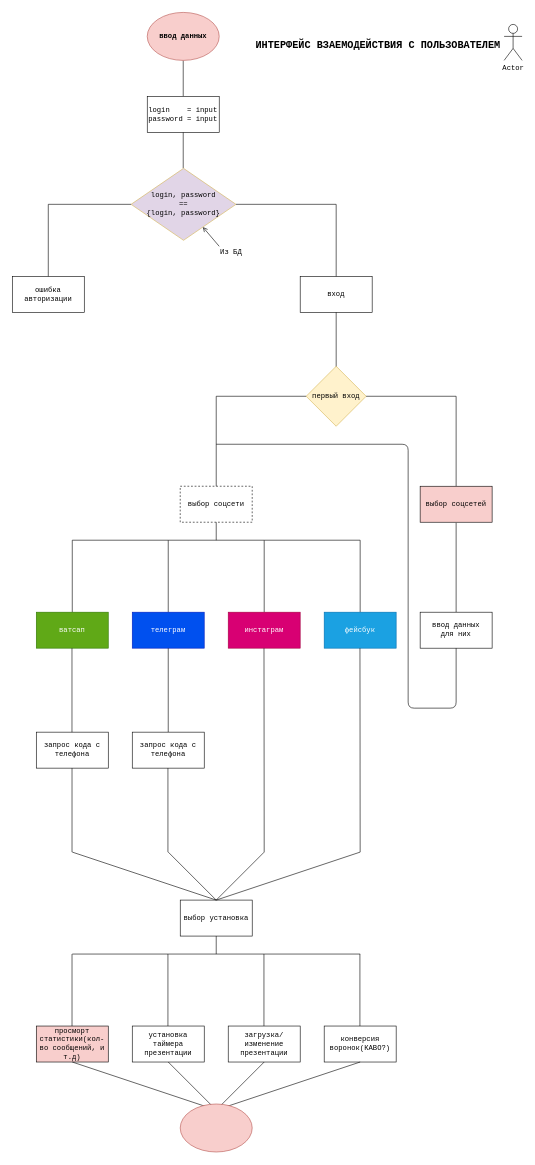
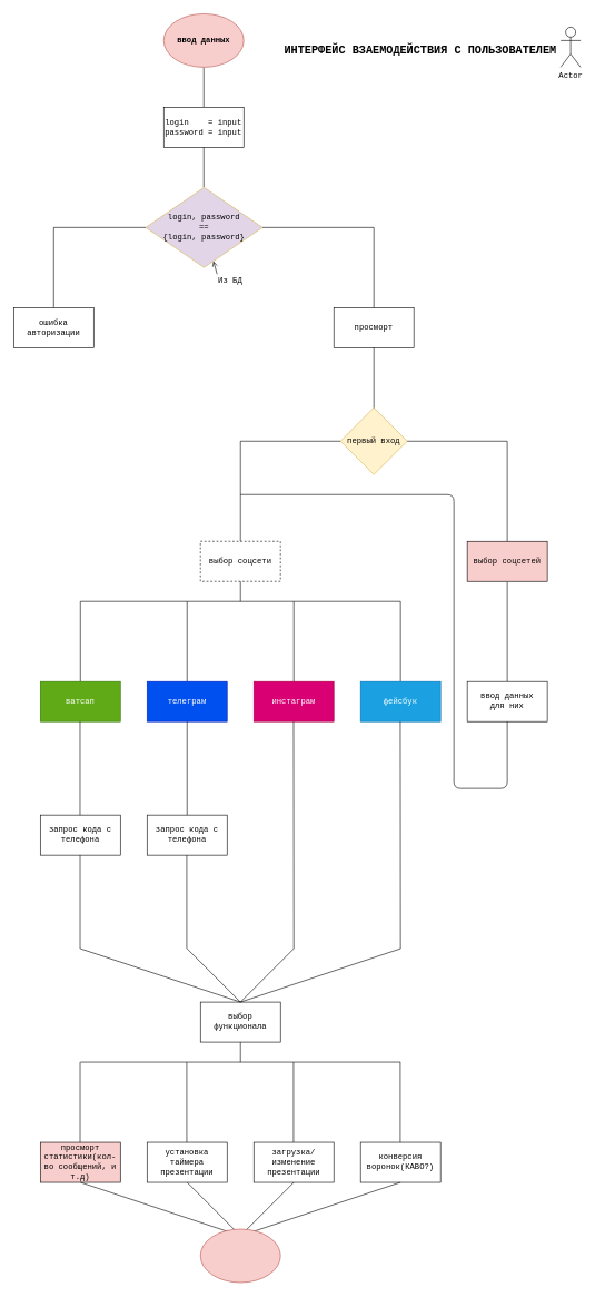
  <mxCell id="0" />
  <mxCell id="1" parent="0" />
  <mxCell id="2" value="" style="endArrow=none;html=1;entryX=0.5;entryY=1;entryDx=0;entryDy=0;" edge="1" parent="1"><mxGeometry width="50" height="50" relative="1" as="geometry"><mxPoint x="305" y="160" as="sourcePoint" /><mxPoint x="305" y="100" as="targetPoint" /></mxGeometry></mxCell>
  <mxCell id="3" value="&lt;div align=&quot;justify&quot;&gt;login&amp;nbsp;&amp;nbsp;&amp;nbsp; = input&lt;/div&gt;&lt;div align=&quot;justify&quot;&gt;password = input&lt;br&gt;&lt;/div&gt;" style="rounded=0;whiteSpace=wrap;html=1;fontFamily=Courier New;align=left;" vertex="1" parent="1"><mxGeometry x="245" y="160" width="120" height="60" as="geometry" /></mxCell>
  <mxCell id="4" value="ввод данных" style="ellipse;whiteSpace=wrap;html=1;fillColor=#f8cecc;strokeColor=#b85450;fontFamily=Courier New;fontStyle=1" vertex="1" parent="1"><mxGeometry x="245" y="20" width="120" height="80" as="geometry" /></mxCell>
  <mxCell id="5" value="" style="endArrow=none;html=1;fontFamily=Courier New;entryX=0.5;entryY=1;entryDx=0;entryDy=0;" edge="1" parent="1" target="3"><mxGeometry width="50" height="50" relative="1" as="geometry"><mxPoint x="305" y="280" as="sourcePoint" /><mxPoint x="385" y="190" as="targetPoint" /></mxGeometry></mxCell>
  <mxCell id="6" value="&lt;font style=&quot;font-size: 17px&quot;&gt;&lt;b&gt;ИНТЕРФЕЙС ВЗАЕМОДЕЙСТВИЯ С ПОЛЬЗОВАТЕЛЕМ&lt;/b&gt;&lt;/font&gt;" style="text;html=1;strokeColor=none;fillColor=none;align=center;verticalAlign=middle;whiteSpace=wrap;rounded=0;fontFamily=Courier New;" vertex="1" parent="1"><mxGeometry x="405" y="66" width="450" height="20" as="geometry" /></mxCell>
  <mxCell id="7" value="&lt;div&gt;login, password&lt;/div&gt;&lt;div&gt; ==&lt;/div&gt;&lt;div&gt;{login, password}&lt;br&gt; &lt;/div&gt;" style="rhombus;whiteSpace=wrap;html=1;fontFamily=Courier New;fillColor=#e1d5e7;strokeColor=#d6b656;" vertex="1" parent="1"><mxGeometry x="218" y="280" width="175" height="120" as="geometry" /></mxCell>
  <mxCell id="8" value="" style="endArrow=none;html=1;fontFamily=Courier New;exitX=1;exitY=0.5;exitDx=0;exitDy=0;" edge="1" parent="1" source="7"><mxGeometry width="50" height="50" relative="1" as="geometry"><mxPoint x="340" y="380" as="sourcePoint" /><mxPoint x="560" y="340" as="targetPoint" /></mxGeometry></mxCell>
  <mxCell id="9" value="" style="endArrow=none;html=1;fontFamily=Courier New;entryX=0;entryY=0.5;entryDx=0;entryDy=0;" edge="1" parent="1" target="7"><mxGeometry width="50" height="50" relative="1" as="geometry"><mxPoint x="80" y="340" as="sourcePoint" /><mxPoint x="390" y="330" as="targetPoint" /></mxGeometry></mxCell>
  <mxCell id="10" value="ошибка авторизации" style="rounded=0;whiteSpace=wrap;html=1;fontFamily=Courier New;" vertex="1" parent="1"><mxGeometry x="20" y="460" width="120" height="60" as="geometry" /></mxCell>
- <mxCell id="11" value="вход" style="rounded=0;whiteSpace=wrap;html=1;fontFamily=Courier New;" vertex="1" parent="1"><mxGeometry x="500" y="460" width="120" height="60" as="geometry" /></mxCell>
+ <mxCell id="11" value="просморт" style="rounded=0;whiteSpace=wrap;html=1;fontFamily=Courier New;" vertex="1" parent="1"><mxGeometry x="500" y="460" width="120" height="60" as="geometry" /></mxCell>
  <mxCell id="12" value="" style="endArrow=none;html=1;fontFamily=Courier New;" edge="1" parent="1"><mxGeometry width="50" height="50" relative="1" as="geometry"><mxPoint x="80" y="460" as="sourcePoint" /><mxPoint x="80" y="340" as="targetPoint" /></mxGeometry></mxCell>
  <mxCell id="13" value="" style="endArrow=none;html=1;fontFamily=Courier New;" edge="1" parent="1"><mxGeometry width="50" height="50" relative="1" as="geometry"><mxPoint x="560" y="460" as="sourcePoint" /><mxPoint x="560" y="340" as="targetPoint" /></mxGeometry></mxCell>
  <mxCell id="14" value="" style="endArrow=none;html=1;fontFamily=Courier New;entryX=0.5;entryY=1;entryDx=0;entryDy=0;" edge="1" parent="1" target="11"><mxGeometry width="50" height="50" relative="1" as="geometry"><mxPoint x="560" y="620" as="sourcePoint" /><mxPoint x="380" y="490" as="targetPoint" /></mxGeometry></mxCell>
- <mxCell id="15" value="Из БД" style="text;html=1;strokeColor=none;fillColor=none;align=center;verticalAlign=middle;whiteSpace=wrap;rounded=0;fontFamily=Courier New;" vertex="1" parent="1"><mxGeometry x="365" y="410" width="40" height="20" as="geometry" /></mxCell>
+ <mxCell id="15" value="Из БД" style="text;html=1;strokeColor=none;fillColor=none;align=center;verticalAlign=middle;whiteSpace=wrap;rounded=0;fontFamily=Courier New;" vertex="1" parent="1"><mxGeometry x="325" y="410" width="40" height="20" as="geometry" /></mxCell>
  <mxCell id="16" value="" style="endArrow=open;html=1;fontFamily=Courier New;exitX=0;exitY=0;exitDx=0;exitDy=0;" edge="1" parent="1" source="15" target="7"><mxGeometry width="50" height="50" relative="1" as="geometry"><mxPoint x="330" y="440" as="sourcePoint" /><mxPoint x="380" y="390" as="targetPoint" /></mxGeometry></mxCell>
  <mxCell id="17" value="первый вход" style="rhombus;whiteSpace=wrap;html=1;fontFamily=Courier New;fillColor=#fff2cc;strokeColor=#d6b656;" vertex="1" parent="1"><mxGeometry x="510" y="610" width="100" height="100" as="geometry" /></mxCell>
  <mxCell id="18" value="" style="endArrow=none;html=1;fontFamily=Courier New;entryX=1;entryY=0.5;entryDx=0;entryDy=0;" edge="1" parent="1" target="17"><mxGeometry width="50" height="50" relative="1" as="geometry"><mxPoint x="760" y="660" as="sourcePoint" /><mxPoint x="630" y="680" as="targetPoint" /></mxGeometry></mxCell>
  <mxCell id="19" value="" style="endArrow=none;html=1;fontFamily=Courier New;entryX=0;entryY=0.5;entryDx=0;entryDy=0;" edge="1" parent="1" target="17"><mxGeometry width="50" height="50" relative="1" as="geometry"><mxPoint x="360" y="660" as="sourcePoint" /><mxPoint x="550" y="670" as="targetPoint" /></mxGeometry></mxCell>
  <mxCell id="20" value="" style="endArrow=none;html=1;fontFamily=Courier New;" edge="1" parent="1"><mxGeometry width="50" height="50" relative="1" as="geometry"><mxPoint x="760" y="810" as="sourcePoint" /><mxPoint x="760" y="660" as="targetPoint" /></mxGeometry></mxCell>
  <mxCell id="21" value="&lt;div&gt;выбор соцсетей&lt;/div&gt;" style="rounded=0;whiteSpace=wrap;html=1;fontFamily=Courier New;fillColor=#f8cecc;" vertex="1" parent="1"><mxGeometry x="700" y="810" width="120" height="60" as="geometry" /></mxCell>
  <mxCell id="22" value="" style="endArrow=none;html=1;fontFamily=Courier New;" edge="1" parent="1"><mxGeometry width="50" height="50" relative="1" as="geometry"><mxPoint x="760" y="1020" as="sourcePoint" /><mxPoint x="760" y="871" as="targetPoint" /></mxGeometry></mxCell>
  <mxCell id="23" value="&lt;div&gt;ввод данных&lt;/div&gt;&lt;div&gt; для них&lt;/div&gt;" style="rounded=0;whiteSpace=wrap;html=1;fontFamily=Courier New;" vertex="1" parent="1"><mxGeometry x="700" y="1020" width="120" height="60" as="geometry" /></mxCell>
  <mxCell id="24" value="выбор соцсети" style="rounded=0;whiteSpace=wrap;html=1;fontFamily=Courier New;dashed=1;" vertex="1" parent="1"><mxGeometry x="300" y="810" width="120" height="60" as="geometry" /></mxCell>
  <mxCell id="25" value="" style="endArrow=none;html=1;fontFamily=Courier New;" edge="1" parent="1" source="24"><mxGeometry width="50" height="50" relative="1" as="geometry"><mxPoint x="460" y="870" as="sourcePoint" /><mxPoint x="360" y="660" as="targetPoint" /></mxGeometry></mxCell>
  <mxCell id="26" value="" style="endArrow=none;html=1;fontFamily=Courier New;exitX=0.5;exitY=0;exitDx=0;exitDy=0;" edge="1" parent="1" source="32"><mxGeometry width="50" height="50" relative="1" as="geometry"><mxPoint x="360" y="1020" as="sourcePoint" /><mxPoint x="440" y="900" as="targetPoint" /></mxGeometry></mxCell>
  <mxCell id="27" value="" style="endArrow=none;html=1;fontFamily=Courier New;" edge="1" parent="1"><mxGeometry width="50" height="50" relative="1" as="geometry"><mxPoint x="440" y="900" as="sourcePoint" /><mxPoint x="600" y="900" as="targetPoint" /></mxGeometry></mxCell>
  <mxCell id="28" value="" style="endArrow=none;html=1;fontFamily=Courier New;" edge="1" parent="1"><mxGeometry width="50" height="50" relative="1" as="geometry"><mxPoint x="280" y="900" as="sourcePoint" /><mxPoint x="440" y="900" as="targetPoint" /></mxGeometry></mxCell>
  <mxCell id="29" value="" style="endArrow=none;html=1;fontFamily=Courier New;" edge="1" parent="1"><mxGeometry width="50" height="50" relative="1" as="geometry"><mxPoint x="600" y="1020" as="sourcePoint" /><mxPoint x="600" y="900" as="targetPoint" /></mxGeometry></mxCell>
  <mxCell id="30" value="" style="endArrow=none;html=1;fontFamily=Courier New;" edge="1" parent="1"><mxGeometry width="50" height="50" relative="1" as="geometry"><mxPoint x="280" y="1020" as="sourcePoint" /><mxPoint x="280" y="900" as="targetPoint" /></mxGeometry></mxCell>
  <mxCell id="31" value="телеграм" style="rounded=0;whiteSpace=wrap;html=1;fontFamily=Courier New;fillColor=#0050ef;strokeColor=#001DBC;fontColor=#ffffff;" vertex="1" parent="1"><mxGeometry x="220" y="1020" width="120" height="60" as="geometry" /></mxCell>
  <mxCell id="32" value="инстаграм" style="rounded=0;whiteSpace=wrap;html=1;fontFamily=Courier New;fillColor=#d80073;strokeColor=#A50040;fontColor=#ffffff;" vertex="1" parent="1"><mxGeometry x="380" y="1020" width="120" height="60" as="geometry" /></mxCell>
  <mxCell id="33" value="фейсбук" style="rounded=0;whiteSpace=wrap;html=1;fontFamily=Courier New;fillColor=#1ba1e2;strokeColor=#006EAF;fontColor=#ffffff;" vertex="1" parent="1"><mxGeometry x="540" y="1020" width="120" height="60" as="geometry" /></mxCell>
  <mxCell id="34" value="" style="endArrow=none;html=1;fontFamily=Courier New;entryX=0.5;entryY=1;entryDx=0;entryDy=0;" edge="1" parent="1" target="31"><mxGeometry width="50" height="50" relative="1" as="geometry"><mxPoint x="280" y="1220" as="sourcePoint" /><mxPoint x="510" y="1070" as="targetPoint" /></mxGeometry></mxCell>
  <mxCell id="35" value="" style="endArrow=none;html=1;fontFamily=Courier New;entryX=0.5;entryY=1;entryDx=0;entryDy=0;" edge="1" parent="1"><mxGeometry width="50" height="50" relative="1" as="geometry"><mxPoint x="440" y="1420" as="sourcePoint" /><mxPoint x="439.66" y="1080" as="targetPoint" /></mxGeometry></mxCell>
  <mxCell id="36" value="" style="endArrow=none;html=1;fontFamily=Courier New;entryX=0.5;entryY=1;entryDx=0;entryDy=0;" edge="1" parent="1"><mxGeometry width="50" height="50" relative="1" as="geometry"><mxPoint x="600" y="1420" as="sourcePoint" /><mxPoint x="599.66" y="1080" as="targetPoint" /></mxGeometry></mxCell>
  <mxCell id="37" value="запрос кода с телефона " style="rounded=0;whiteSpace=wrap;html=1;fontFamily=Courier New;" vertex="1" parent="1"><mxGeometry x="220" y="1220" width="120" height="60" as="geometry" /></mxCell>
  <mxCell id="38" value="" style="endArrow=none;html=1;fontFamily=Courier New;" edge="1" parent="1"><mxGeometry width="50" height="50" relative="1" as="geometry"><mxPoint x="120" y="900" as="sourcePoint" /><mxPoint x="280" y="900" as="targetPoint" /></mxGeometry></mxCell>
  <mxCell id="39" value="" style="endArrow=none;html=1;fontFamily=Courier New;" edge="1" parent="1"><mxGeometry width="50" height="50" relative="1" as="geometry"><mxPoint x="120" y="1020" as="sourcePoint" /><mxPoint x="120" y="900" as="targetPoint" /></mxGeometry></mxCell>
  <mxCell id="40" value="ватсап" style="rounded=0;whiteSpace=wrap;html=1;fontFamily=Courier New;fillColor=#60a917;strokeColor=#2D7600;fontColor=#ffffff;" vertex="1" parent="1"><mxGeometry x="60" y="1020" width="120" height="60" as="geometry" /></mxCell>
  <mxCell id="41" value="" style="endArrow=none;html=1;fontFamily=Courier New;entryX=0.5;entryY=1;entryDx=0;entryDy=0;" edge="1" parent="1" target="24"><mxGeometry width="50" height="50" relative="1" as="geometry"><mxPoint x="360" y="900" as="sourcePoint" /><mxPoint x="365" y="870" as="targetPoint" /></mxGeometry></mxCell>
  <mxCell id="42" value="запрос кода с телефона " style="rounded=0;whiteSpace=wrap;html=1;fontFamily=Courier New;" vertex="1" parent="1"><mxGeometry x="60" y="1220" width="120" height="60" as="geometry" /></mxCell>
  <mxCell id="43" value="" style="endArrow=none;html=1;fontFamily=Courier New;entryX=0.5;entryY=1;entryDx=0;entryDy=0;" edge="1" parent="1"><mxGeometry width="50" height="50" relative="1" as="geometry"><mxPoint x="119.5" y="1220" as="sourcePoint" /><mxPoint x="119.5" y="1080" as="targetPoint" /></mxGeometry></mxCell>
  <mxCell id="44" value="" style="endArrow=none;html=1;fontFamily=Courier New;" edge="1" parent="1"><mxGeometry width="50" height="50" relative="1" as="geometry"><mxPoint x="360" y="740" as="sourcePoint" /><mxPoint x="760" y="1080" as="targetPoint" /><Array as="points"><mxPoint x="680" y="740" /><mxPoint x="680" y="1180" /><mxPoint x="760" y="1180" /></Array></mxGeometry></mxCell>
  <mxCell id="45" value="" style="endArrow=none;html=1;fontFamily=Courier New;entryX=0.5;entryY=1;entryDx=0;entryDy=0;" edge="1" parent="1"><mxGeometry width="50" height="50" relative="1" as="geometry"><mxPoint x="279.5" y="1420" as="sourcePoint" /><mxPoint x="279.5" y="1280" as="targetPoint" /></mxGeometry></mxCell>
  <mxCell id="46" value="" style="endArrow=none;html=1;fontFamily=Courier New;entryX=0.5;entryY=1;entryDx=0;entryDy=0;" edge="1" parent="1"><mxGeometry width="50" height="50" relative="1" as="geometry"><mxPoint x="119.58" y="1420" as="sourcePoint" /><mxPoint x="119.58" y="1280" as="targetPoint" /></mxGeometry></mxCell>
- <mxCell id="47" value="выбор установка" style="rounded=0;whiteSpace=wrap;html=1;fontFamily=Courier New;" vertex="1" parent="1"><mxGeometry x="300" y="1500" width="120" height="60" as="geometry" /></mxCell>
+ <mxCell id="47" value="выбор функционала" style="rounded=0;whiteSpace=wrap;html=1;fontFamily=Courier New;" vertex="1" parent="1"><mxGeometry x="300" y="1500" width="120" height="60" as="geometry" /></mxCell>
  <mxCell id="48" value="" style="endArrow=none;html=1;fontFamily=Courier New;exitX=0.5;exitY=0;exitDx=0;exitDy=0;" edge="1" parent="1" source="47"><mxGeometry width="50" height="50" relative="1" as="geometry"><mxPoint x="180" y="1490" as="sourcePoint" /><mxPoint x="120" y="1420" as="targetPoint" /></mxGeometry></mxCell>
  <mxCell id="49" value="" style="endArrow=none;html=1;fontFamily=Courier New;" edge="1" parent="1"><mxGeometry width="50" height="50" relative="1" as="geometry"><mxPoint x="360" y="1500" as="sourcePoint" /><mxPoint x="280" y="1420" as="targetPoint" /></mxGeometry></mxCell>
  <mxCell id="50" value="" style="endArrow=none;html=1;fontFamily=Courier New;" edge="1" parent="1"><mxGeometry width="50" height="50" relative="1" as="geometry"><mxPoint x="360" y="1500" as="sourcePoint" /><mxPoint x="440" y="1420" as="targetPoint" /></mxGeometry></mxCell>
  <mxCell id="51" value="" style="endArrow=none;html=1;fontFamily=Courier New;" edge="1" parent="1"><mxGeometry width="50" height="50" relative="1" as="geometry"><mxPoint x="360" y="1500" as="sourcePoint" /><mxPoint x="600" y="1420" as="targetPoint" /></mxGeometry></mxCell>
  <mxCell id="52" value="" style="endArrow=none;html=1;fontFamily=Courier New;" edge="1" parent="1"><mxGeometry width="50" height="50" relative="1" as="geometry"><mxPoint x="440" y="1590" as="sourcePoint" /><mxPoint x="600" y="1590" as="targetPoint" /></mxGeometry></mxCell>
  <mxCell id="53" value="" style="endArrow=none;html=1;fontFamily=Courier New;" edge="1" parent="1"><mxGeometry width="50" height="50" relative="1" as="geometry"><mxPoint x="280" y="1590" as="sourcePoint" /><mxPoint x="440" y="1590" as="targetPoint" /></mxGeometry></mxCell>
  <mxCell id="54" value="" style="endArrow=none;html=1;fontFamily=Courier New;" edge="1" parent="1"><mxGeometry width="50" height="50" relative="1" as="geometry"><mxPoint x="120" y="1590" as="sourcePoint" /><mxPoint x="280" y="1590" as="targetPoint" /></mxGeometry></mxCell>
  <mxCell id="55" value="" style="endArrow=none;html=1;fontFamily=Courier New;entryX=0.5;entryY=1;entryDx=0;entryDy=0;" edge="1" parent="1"><mxGeometry width="50" height="50" relative="1" as="geometry"><mxPoint x="360" y="1590" as="sourcePoint" /><mxPoint x="360" y="1560" as="targetPoint" /></mxGeometry></mxCell>
  <mxCell id="56" value="" style="endArrow=none;html=1;fontFamily=Courier New;" edge="1" parent="1"><mxGeometry width="50" height="50" relative="1" as="geometry"><mxPoint x="119.58" y="1710" as="sourcePoint" /><mxPoint x="119.58" y="1590" as="targetPoint" /></mxGeometry></mxCell>
  <mxCell id="57" value="просморт статистики(кол-во сообщений, и т.д)" style="rounded=0;whiteSpace=wrap;html=1;fontFamily=Courier New;fillColor=#f8cecc;" vertex="1" parent="1"><mxGeometry x="60" y="1710" width="120" height="60" as="geometry" /></mxCell>
  <mxCell id="58" value="" style="endArrow=none;html=1;fontFamily=Courier New;" edge="1" parent="1"><mxGeometry width="50" height="50" relative="1" as="geometry"><mxPoint x="599.58" y="1710" as="sourcePoint" /><mxPoint x="599.58" y="1590" as="targetPoint" /></mxGeometry></mxCell>
  <mxCell id="59" value="конверсия воронок(КАВО?)" style="rounded=0;whiteSpace=wrap;html=1;fontFamily=Courier New;" vertex="1" parent="1"><mxGeometry x="540" y="1710" width="120" height="60" as="geometry" /></mxCell>
  <mxCell id="60" value="" style="endArrow=none;html=1;fontFamily=Courier New;" edge="1" parent="1"><mxGeometry width="50" height="50" relative="1" as="geometry"><mxPoint x="279.5" y="1710" as="sourcePoint" /><mxPoint x="279.5" y="1590" as="targetPoint" /></mxGeometry></mxCell>
  <mxCell id="61" value="установка таймера презентации" style="rounded=0;whiteSpace=wrap;html=1;fontFamily=Courier New;" vertex="1" parent="1"><mxGeometry x="220" y="1710" width="120" height="60" as="geometry" /></mxCell>
  <mxCell id="62" value="" style="endArrow=none;html=1;fontFamily=Courier New;" edge="1" parent="1"><mxGeometry width="50" height="50" relative="1" as="geometry"><mxPoint x="439.58" y="1710" as="sourcePoint" /><mxPoint x="439.58" y="1590" as="targetPoint" /></mxGeometry></mxCell>
  <mxCell id="63" value="&lt;div&gt;загрузка/&lt;/div&gt;&lt;div&gt;изменение&lt;/div&gt;&lt;div&gt; презентации&lt;/div&gt;" style="rounded=0;whiteSpace=wrap;html=1;fontFamily=Courier New;" vertex="1" parent="1"><mxGeometry x="380" y="1710" width="120" height="60" as="geometry" /></mxCell>
  <mxCell id="64" value="Actor" style="shape=umlActor;verticalLabelPosition=bottom;verticalAlign=top;html=1;outlineConnect=0;fontFamily=Courier New;" vertex="1" parent="1"><mxGeometry x="840" y="40" width="30" height="60" as="geometry" /></mxCell>
  <mxCell id="65" value="" style="endArrow=none;html=1;fontFamily=Courier New;exitX=0.5;exitY=0;exitDx=0;exitDy=0;" edge="1" parent="1"><mxGeometry width="50" height="50" relative="1" as="geometry"><mxPoint x="360" y="1850" as="sourcePoint" /><mxPoint x="120" y="1770" as="targetPoint" /></mxGeometry></mxCell>
  <mxCell id="66" value="" style="endArrow=none;html=1;fontFamily=Courier New;" edge="1" parent="1"><mxGeometry width="50" height="50" relative="1" as="geometry"><mxPoint x="360" y="1850" as="sourcePoint" /><mxPoint x="280" y="1770" as="targetPoint" /></mxGeometry></mxCell>
  <mxCell id="67" value="" style="endArrow=none;html=1;fontFamily=Courier New;" edge="1" parent="1"><mxGeometry width="50" height="50" relative="1" as="geometry"><mxPoint x="360" y="1850" as="sourcePoint" /><mxPoint x="440" y="1770" as="targetPoint" /></mxGeometry></mxCell>
  <mxCell id="68" value="" style="endArrow=none;html=1;fontFamily=Courier New;" edge="1" parent="1"><mxGeometry width="50" height="50" relative="1" as="geometry"><mxPoint x="360" y="1850" as="sourcePoint" /><mxPoint x="600" y="1770" as="targetPoint" /></mxGeometry></mxCell>
  <mxCell id="69" value="" style="ellipse;whiteSpace=wrap;html=1;fontFamily=Courier New;fillColor=#f8cecc;strokeColor=#b85450;" vertex="1" parent="1"><mxGeometry x="300" y="1840" width="120" height="80" as="geometry" /></mxCell>
